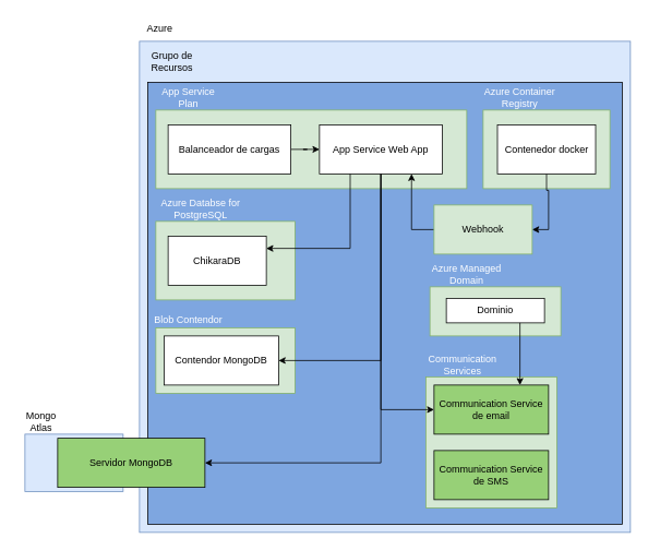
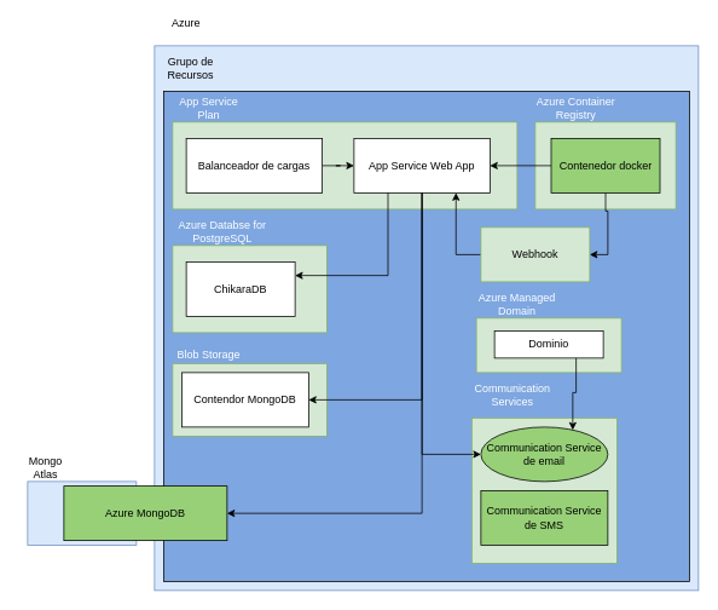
  <mxCell id="0" />
  <mxCell id="1" parent="0" />
- <mxCell id="2" value="Azure" style="text;html=1;strokeColor=none;fillColor=none;align=center;verticalAlign=middle;whiteSpace=wrap;rounded=0;" vertex="1" parent="1"><mxGeometry x="170" y="20" width="50" height="30" as="geometry" /></mxCell>
+ <mxCell id="2" value="Azure" style="text;html=1;strokeColor=none;fillColor=none;align=center;verticalAlign=middle;whiteSpace=wrap;rounded=0;" vertex="1" parent="1"><mxGeometry x="180" y="10" width="50" height="30" as="geometry" /></mxCell>
  <mxCell id="3" value="" style="rounded=0;whiteSpace=wrap;html=1;fillColor=#dae8fc;strokeColor=#6c8ebf;" vertex="1" parent="1"><mxGeometry x="170" y="50" width="600" height="600" as="geometry" /></mxCell>
  <mxCell id="4" value="" style="rounded=0;whiteSpace=wrap;html=1;fillColor=#7EA6E0;strokeColor=#000000;" vertex="1" parent="1"><mxGeometry x="180" y="100" width="580" height="540" as="geometry" /></mxCell>
  <mxCell id="5" value="Grupo de Recursos" style="text;html=1;align=center;verticalAlign=middle;whiteSpace=wrap;rounded=0;" vertex="1" parent="1"><mxGeometry x="180" y="60" width="60" height="30" as="geometry" /></mxCell>
  <mxCell id="6" value="" style="rounded=0;whiteSpace=wrap;html=1;strokeColor=#82b366;fillColor=#d5e8d4;" vertex="1" parent="1"><mxGeometry x="190" y="134" width="380" height="96" as="geometry" /></mxCell>
  <mxCell id="7" value="App Service Plan" style="text;html=1;strokeColor=none;fillColor=none;align=center;verticalAlign=middle;whiteSpace=wrap;rounded=0;fontColor=#FFFFFF;" vertex="1" parent="1"><mxGeometry x="190" y="104" width="80" height="30" as="geometry" /></mxCell>
  <mxCell id="8" style="edgeStyle=orthogonalEdgeStyle;rounded=0;orthogonalLoop=1;jettySize=auto;html=1;exitX=1;exitY=0.5;exitDx=0;exitDy=0;fontColor=#000000;" edge="1" parent="1" source="9" target="11"><mxGeometry relative="1" as="geometry" /></mxCell>
  <mxCell id="9" value="&lt;font color=&quot;#000000&quot;&gt;Balanceador de cargas&lt;/font&gt;" style="rounded=0;whiteSpace=wrap;html=1;" vertex="1" parent="1"><mxGeometry x="205" y="152" width="150" height="60" as="geometry" /></mxCell>
  <mxCell id="10" style="edgeStyle=orthogonalEdgeStyle;rounded=0;orthogonalLoop=1;jettySize=auto;html=1;exitX=0.5;exitY=1;exitDx=0;exitDy=0;entryX=1;entryY=0.5;entryDx=0;entryDy=0;fontColor=#000000;" edge="1" parent="1" source="11" target="36"><mxGeometry relative="1" as="geometry" /></mxCell>
  <mxCell id="11" value="&lt;font color=&quot;#000000&quot;&gt;App Service Web App&lt;/font&gt;" style="rounded=0;whiteSpace=wrap;html=1;" vertex="1" parent="1"><mxGeometry x="390" y="152" width="150" height="60" as="geometry" /></mxCell>
  <mxCell id="12" value="" style="rounded=0;whiteSpace=wrap;html=1;strokeColor=#82b366;fillColor=#d5e8d4;" vertex="1" parent="1"><mxGeometry x="190" y="270" width="170" height="96" as="geometry" /></mxCell>
  <mxCell id="13" value="Azure Databse for PostgreSQL" style="text;html=1;strokeColor=none;fillColor=none;align=center;verticalAlign=middle;whiteSpace=wrap;rounded=0;fontColor=#FFFFFF;" vertex="1" parent="1"><mxGeometry x="190" y="240" width="110" height="30" as="geometry" /></mxCell>
  <mxCell id="14" value="ChikaraDB" style="rounded=0;whiteSpace=wrap;html=1;" vertex="1" parent="1"><mxGeometry x="205" y="288" width="120" height="60" as="geometry" /></mxCell>
  <mxCell id="15" style="edgeStyle=orthogonalEdgeStyle;rounded=0;orthogonalLoop=1;jettySize=auto;html=1;exitX=0.25;exitY=1;exitDx=0;exitDy=0;entryX=1;entryY=0.25;entryDx=0;entryDy=0;fontColor=#000000;" edge="1" parent="1" source="11" target="14"><mxGeometry relative="1" as="geometry" /></mxCell>
  <mxCell id="16" value="" style="rounded=0;whiteSpace=wrap;html=1;strokeColor=#82b366;fillColor=#d5e8d4;" vertex="1" parent="1"><mxGeometry x="590" y="134" width="155" height="96" as="geometry" /></mxCell>
  <mxCell id="17" value="Azure Container Registry" style="text;html=1;strokeColor=none;fillColor=none;align=center;verticalAlign=middle;whiteSpace=wrap;rounded=0;fontColor=#FFFFFF;" vertex="1" parent="1"><mxGeometry x="580" y="104" width="110" height="30" as="geometry" /></mxCell>
+ <mxCell id="18" style="edgeStyle=orthogonalEdgeStyle;rounded=0;orthogonalLoop=1;jettySize=auto;html=1;exitX=0;exitY=0.5;exitDx=0;exitDy=0;fontColor=#000000;" edge="1" parent="1" source="20" target="11"><mxGeometry relative="1" as="geometry" /></mxCell>
  <mxCell id="19" style="edgeStyle=orthogonalEdgeStyle;rounded=0;orthogonalLoop=1;jettySize=auto;html=1;exitX=0.5;exitY=1;exitDx=0;exitDy=0;entryX=1;entryY=0.5;entryDx=0;entryDy=0;fontColor=#000000;" edge="1" parent="1" source="20" target="22"><mxGeometry relative="1" as="geometry" /></mxCell>
- <mxCell id="20" value="Contenedor docker" style="rounded=0;whiteSpace=wrap;html=1;" vertex="1" parent="1"><mxGeometry x="607.5" y="152" width="120" height="60" as="geometry" /></mxCell>
+ <mxCell id="20" value="Contenedor docker" style="rounded=0;whiteSpace=wrap;html=1;fillColor=#97d077;" vertex="1" parent="1"><mxGeometry x="607.5" y="152" width="120" height="60" as="geometry" /></mxCell>
  <mxCell id="21" style="edgeStyle=orthogonalEdgeStyle;rounded=0;orthogonalLoop=1;jettySize=auto;html=1;exitX=0;exitY=0.5;exitDx=0;exitDy=0;entryX=0.75;entryY=1;entryDx=0;entryDy=0;fontColor=#000000;" edge="1" parent="1" source="22" target="11"><mxGeometry relative="1" as="geometry" /></mxCell>
  <mxCell id="22" value="Webhook" style="rounded=0;whiteSpace=wrap;html=1;strokeColor=#82b366;fillColor=#d5e8d4;" vertex="1" parent="1"><mxGeometry x="530" y="250" width="120" height="60" as="geometry" /></mxCell>
  <mxCell id="23" value="" style="rounded=0;whiteSpace=wrap;html=1;strokeColor=#82b366;fillColor=#d5e8d4;" vertex="1" parent="1"><mxGeometry x="190" y="400" width="170" height="80" as="geometry" /></mxCell>
- <mxCell id="24" value="Blob Contendor" style="text;html=1;strokeColor=none;fillColor=none;align=center;verticalAlign=middle;whiteSpace=wrap;rounded=0;fontColor=#FFFFFF;" vertex="1" parent="1"><mxGeometry x="175" y="375" width="110" height="30" as="geometry" /></mxCell>
+ <mxCell id="24" value="Blob Storage" style="text;html=1;strokeColor=none;fillColor=none;align=center;verticalAlign=middle;whiteSpace=wrap;rounded=0;fontColor=#FFFFFF;" vertex="1" parent="1"><mxGeometry x="175" y="375" width="110" height="30" as="geometry" /></mxCell>
  <mxCell id="25" value="Contendor MongoDB" style="rounded=0;whiteSpace=wrap;html=1;" vertex="1" parent="1"><mxGeometry x="200" y="410" width="140" height="60" as="geometry" /></mxCell>
  <mxCell id="26" style="edgeStyle=orthogonalEdgeStyle;rounded=0;orthogonalLoop=1;jettySize=auto;html=1;exitX=0.5;exitY=1;exitDx=0;exitDy=0;entryX=1;entryY=0.5;entryDx=0;entryDy=0;fontColor=#000000;" edge="1" parent="1" source="11" target="25"><mxGeometry relative="1" as="geometry" /></mxCell>
  <mxCell id="27" value="" style="rounded=0;whiteSpace=wrap;html=1;strokeColor=#82b366;fillColor=#d5e8d4;" vertex="1" parent="1"><mxGeometry x="525" y="350" width="160" height="60" as="geometry" /></mxCell>
  <mxCell id="28" value="Azure Managed Domain" style="text;html=1;strokeColor=none;fillColor=none;align=center;verticalAlign=middle;whiteSpace=wrap;rounded=0;fontColor=#FFFFFF;" vertex="1" parent="1"><mxGeometry x="515" y="320" width="110" height="30" as="geometry" /></mxCell>
  <mxCell id="29" value="Dominio" style="rounded=0;whiteSpace=wrap;html=1;" vertex="1" parent="1"><mxGeometry x="545" y="364" width="120" height="30" as="geometry" /></mxCell>
  <mxCell id="30" value="" style="rounded=0;whiteSpace=wrap;html=1;strokeColor=#82b366;fillColor=#d5e8d4;" vertex="1" parent="1"><mxGeometry x="520" y="460" width="160" height="160" as="geometry" /></mxCell>
- <mxCell id="31" value="Communication Services" style="text;html=1;strokeColor=none;fillColor=none;align=center;verticalAlign=middle;whiteSpace=wrap;rounded=0;fontColor=#FFFFFF;" vertex="1" parent="1"><mxGeometry x="510" y="430" width="110" height="30" as="geometry" /></mxCell>
- <mxCell id="32" value="Communication Service de email" style="rounded=0;whiteSpace=wrap;html=1;strokeColor=#000000;fillColor=#97D077;" vertex="1" parent="1"><mxGeometry x="530" y="470" width="140" height="60" as="geometry" /></mxCell>
- <mxCell id="33" value="Communication Service de SMS" style="rounded=0;whiteSpace=wrap;html=1;strokeColor=#000000;fillColor=#97D077;" vertex="1" parent="1"><mxGeometry x="530" y="550" width="140" height="60" as="geometry" /></mxCell>
+ <mxCell id="31" value="Communication Services" style="text;html=1;strokeColor=none;fillColor=none;align=center;verticalAlign=middle;whiteSpace=wrap;rounded=0;fontColor=#FFFFFF;" vertex="1" parent="1"><mxGeometry x="510" y="420" width="110" height="30" as="geometry" /></mxCell>
+ <mxCell id="32" value="Communication Service de email" style="ellipse;whiteSpace=wrap;html=1;strokeColor=#000000;fillColor=#97D077;" vertex="1" parent="1"><mxGeometry x="530" y="470" width="140" height="60" as="geometry" /></mxCell>
+ <mxCell id="33" value="Communication Service de SMS" style="rounded=0;whiteSpace=wrap;html=1;strokeColor=#000000;fillColor=#97D077;" vertex="1" parent="1"><mxGeometry x="530" y="540" width="140" height="60" as="geometry" /></mxCell>
  <mxCell id="34" value="" style="rounded=0;whiteSpace=wrap;html=1;strokeColor=#6c8ebf;fillColor=#dae8fc;" vertex="1" parent="1"><mxGeometry x="30" y="530" width="120" height="70" as="geometry" /></mxCell>
  <mxCell id="35" value="Mongo Atlas" style="text;html=1;strokeColor=none;fillColor=none;align=center;verticalAlign=middle;whiteSpace=wrap;rounded=0;fontColor=#000000;" vertex="1" parent="1"><mxGeometry x="20" y="500" width="60" height="30" as="geometry" /></mxCell>
- <mxCell id="36" value="Servidor MongoDB" style="rounded=0;whiteSpace=wrap;html=1;strokeColor=#000000;fontColor=#000000;fillColor=#97D077;" vertex="1" parent="1"><mxGeometry x="70" y="535" width="180" height="60" as="geometry" /></mxCell>
+ <mxCell id="36" value="Azure MongoDB" style="rounded=0;whiteSpace=wrap;html=1;strokeColor=#000000;fontColor=#000000;fillColor=#97D077;" vertex="1" parent="1"><mxGeometry x="70" y="535" width="180" height="60" as="geometry" /></mxCell>
  <mxCell id="37" style="edgeStyle=orthogonalEdgeStyle;rounded=0;orthogonalLoop=1;jettySize=auto;html=1;exitX=0.5;exitY=1;exitDx=0;exitDy=0;entryX=0;entryY=0.5;entryDx=0;entryDy=0;fontColor=#000000;" edge="1" parent="1" source="11" target="32"><mxGeometry relative="1" as="geometry" /></mxCell>
  <mxCell id="38" style="edgeStyle=orthogonalEdgeStyle;rounded=0;orthogonalLoop=1;jettySize=auto;html=1;exitX=0.75;exitY=1;exitDx=0;exitDy=0;entryX=0.75;entryY=0;entryDx=0;entryDy=0;fontColor=#000000;" edge="1" parent="1" source="29" target="32"><mxGeometry relative="1" as="geometry" /></mxCell>
